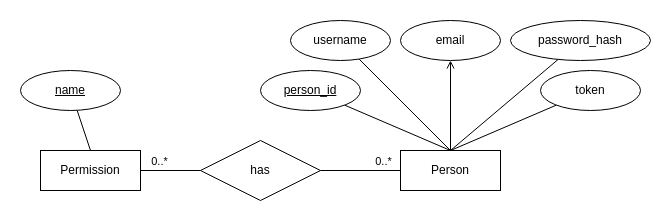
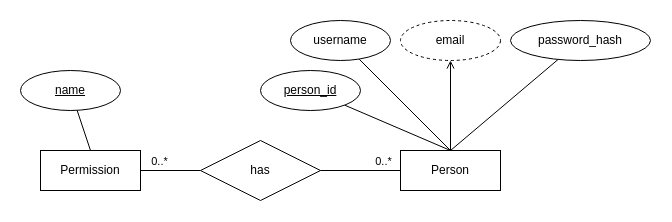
  <mxCell id="0" />
  <mxCell id="1" parent="0" />
  <mxCell id="2" style="rounded=0;orthogonalLoop=1;jettySize=auto;html=1;endArrow=none;endFill=0;exitX=0.5;exitY=0;exitDx=0;exitDy=0;" parent="1" source="9" target="10" edge="1"><mxGeometry relative="1" as="geometry" /></mxCell>
  <mxCell id="3" style="edgeStyle=none;rounded=0;orthogonalLoop=1;jettySize=auto;html=1;endArrow=none;endFill=0;exitX=0.5;exitY=0;exitDx=0;exitDy=0;" parent="1" source="9" target="11" edge="1"><mxGeometry relative="1" as="geometry" /></mxCell>
  <mxCell id="4" style="edgeStyle=none;rounded=0;orthogonalLoop=1;jettySize=auto;html=1;endArrow=open;endFill=0;exitX=0.5;exitY=0;exitDx=0;exitDy=0;" parent="1" source="9" target="12" edge="1"><mxGeometry relative="1" as="geometry" /></mxCell>
  <mxCell id="5" style="edgeStyle=none;rounded=0;orthogonalLoop=1;jettySize=auto;html=1;endArrow=none;endFill=0;exitX=0.5;exitY=0;exitDx=0;exitDy=0;" parent="1" source="9" target="13" edge="1"><mxGeometry relative="1" as="geometry" /></mxCell>
  <mxCell id="6" style="edgeStyle=none;rounded=0;orthogonalLoop=1;jettySize=auto;html=1;entryX=1;entryY=0.5;entryDx=0;entryDy=0;endArrow=none;endFill=0;" parent="1" source="9" target="19" edge="1"><mxGeometry relative="1" as="geometry" /></mxCell>
  <mxCell id="7" value="0..*" style="edgeLabel;html=1;align=center;verticalAlign=middle;resizable=0;points=[];" parent="6" vertex="1" connectable="0"><mxGeometry x="-0.55" y="-1" relative="1" as="geometry"><mxPoint y="-9" as="offset" /></mxGeometry></mxCell>
- <mxCell id="8" style="rounded=0;orthogonalLoop=1;jettySize=auto;html=1;endArrow=none;endFill=0;exitX=0.5;exitY=0;exitDx=0;exitDy=0;" parent="1" source="9" target="20" edge="1"><mxGeometry relative="1" as="geometry" /></mxCell>
  <mxCell id="9" value="Person" style="whiteSpace=wrap;html=1;align=center;" parent="1" vertex="1"><mxGeometry x="400" y="150" width="100" height="40" as="geometry" /></mxCell>
  <mxCell id="10" value="person_id" style="ellipse;whiteSpace=wrap;html=1;align=center;fontStyle=4;" parent="1" vertex="1"><mxGeometry x="260" y="70" width="100" height="40" as="geometry" /></mxCell>
  <mxCell id="11" value="username" style="ellipse;whiteSpace=wrap;html=1;align=center;" parent="1" vertex="1"><mxGeometry x="290" y="20" width="100" height="40" as="geometry" /></mxCell>
- <mxCell id="12" value="email" style="ellipse;whiteSpace=wrap;html=1;align=center;" parent="1" vertex="1"><mxGeometry x="400" y="20" width="100" height="40" as="geometry" /></mxCell>
+ <mxCell id="12" value="email" style="ellipse;whiteSpace=wrap;html=1;align=center;dashed=1;" parent="1" vertex="1"><mxGeometry x="400" y="20" width="100" height="40" as="geometry" /></mxCell>
  <mxCell id="13" value="password_hash" style="ellipse;whiteSpace=wrap;html=1;align=center;" parent="1" vertex="1"><mxGeometry x="510" y="20" width="140" height="40" as="geometry" /></mxCell>
  <mxCell id="14" style="edgeStyle=none;rounded=0;orthogonalLoop=1;jettySize=auto;html=1;exitX=0.5;exitY=0;exitDx=0;exitDy=0;endArrow=none;endFill=0;" parent="1" source="15" target="16" edge="1"><mxGeometry relative="1" as="geometry" /></mxCell>
  <mxCell id="15" value="&lt;div&gt;Permission&lt;/div&gt;" style="whiteSpace=wrap;html=1;align=center;" parent="1" vertex="1"><mxGeometry x="40" y="150" width="100" height="40" as="geometry" /></mxCell>
  <mxCell id="16" value="&lt;u&gt;name&lt;/u&gt;" style="ellipse;whiteSpace=wrap;html=1;align=center;" parent="1" vertex="1"><mxGeometry x="20" y="70" width="100" height="40" as="geometry" /></mxCell>
  <mxCell id="17" style="edgeStyle=none;rounded=0;orthogonalLoop=1;jettySize=auto;html=1;entryX=1;entryY=0.5;entryDx=0;entryDy=0;endArrow=none;endFill=0;" parent="1" source="19" target="15" edge="1"><mxGeometry relative="1" as="geometry" /></mxCell>
  <mxCell id="18" value="0..*" style="edgeLabel;html=1;align=center;verticalAlign=middle;resizable=0;points=[];" parent="17" vertex="1" connectable="0"><mxGeometry x="0.775" relative="1" as="geometry"><mxPoint x="11" y="-10" as="offset" /></mxGeometry></mxCell>
  <mxCell id="19" value="has" style="shape=rhombus;perimeter=rhombusPerimeter;whiteSpace=wrap;html=1;align=center;" parent="1" vertex="1"><mxGeometry x="200" y="140" width="120" height="60" as="geometry" /></mxCell>
- <mxCell id="20" value="token" style="ellipse;whiteSpace=wrap;html=1;align=center;" parent="1" vertex="1"><mxGeometry x="540" y="70" width="100" height="40" as="geometry" /></mxCell>
